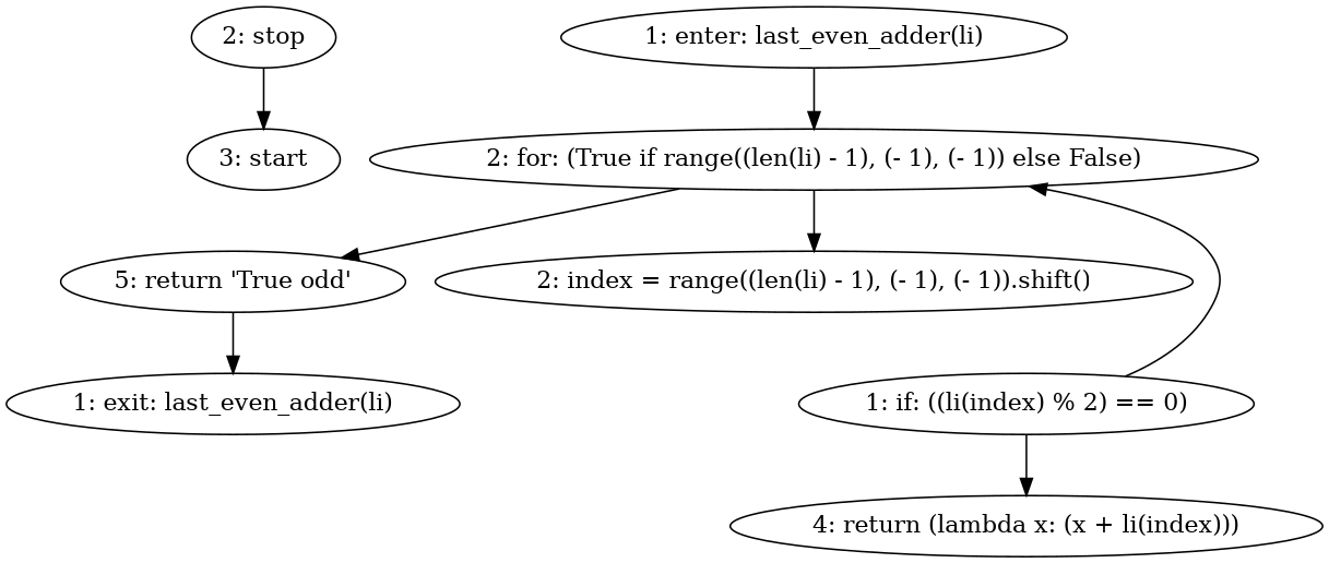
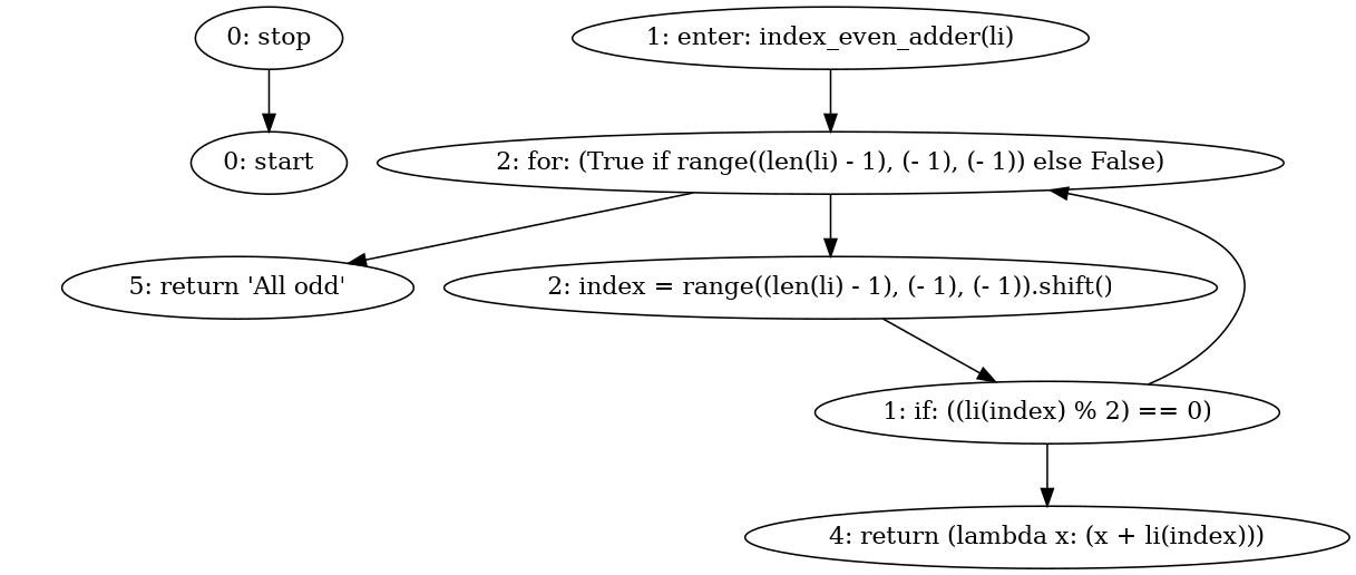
  strict digraph {
-   n1 [label="3: start"]
-   n2 [label="2: stop"]
-   n3 [label="1: enter: last_even_adder(li)"]
+   n1 [label="0: start"]
+   n2 [label="0: stop"]
+   n3 [label="1: enter: index_even_adder(li)"]
    n4 [label="2: for: (True if range((len(li) - 1), (- 1), (- 1)) else False)"]
-   n5 [label="5: return 'True odd'"]
+   n5 [label="5: return 'All odd'"]
    n6 [label="2: index = range((len(li) - 1), (- 1), (- 1)).shift()"]
-   n7 [label="1: exit: last_even_adder(li)"]
    n8 [label="1: if: ((li(index) % 2) == 0)"]
    n9 [label="4: return (lambda x: (x + li(index)))"]
    n2 -> n1
    n3 -> n4
    n4 -> n5
    n4 -> n6
-   n5 -> n7
+   n6 -> n8
    n8 -> n4
    n8 -> n9
  }
